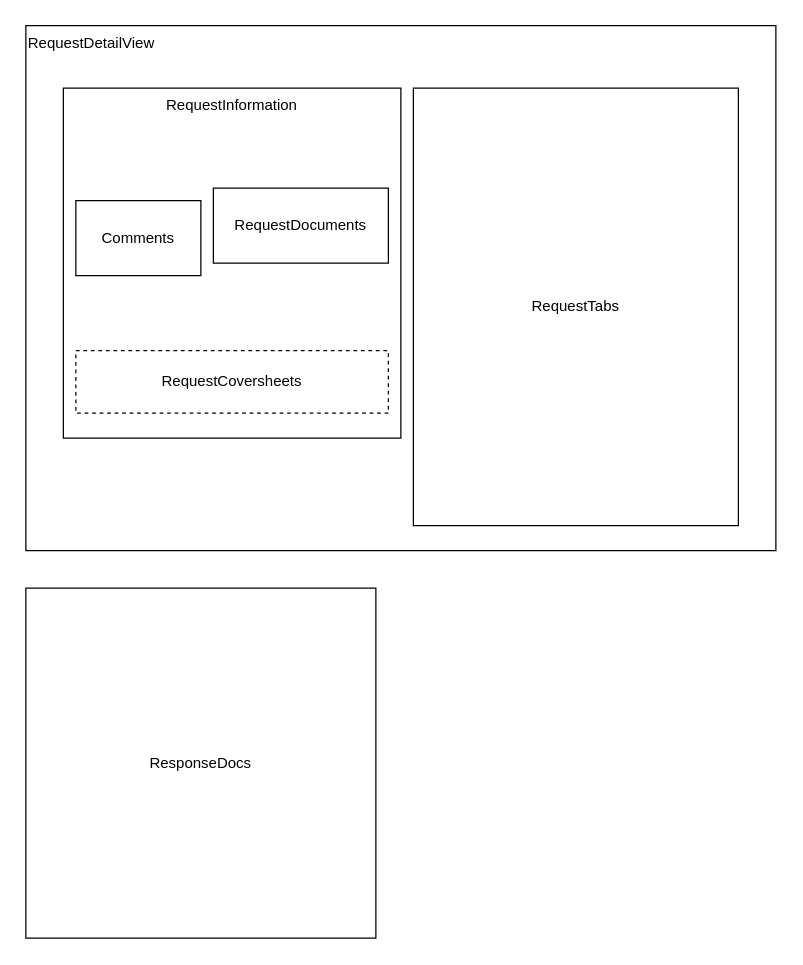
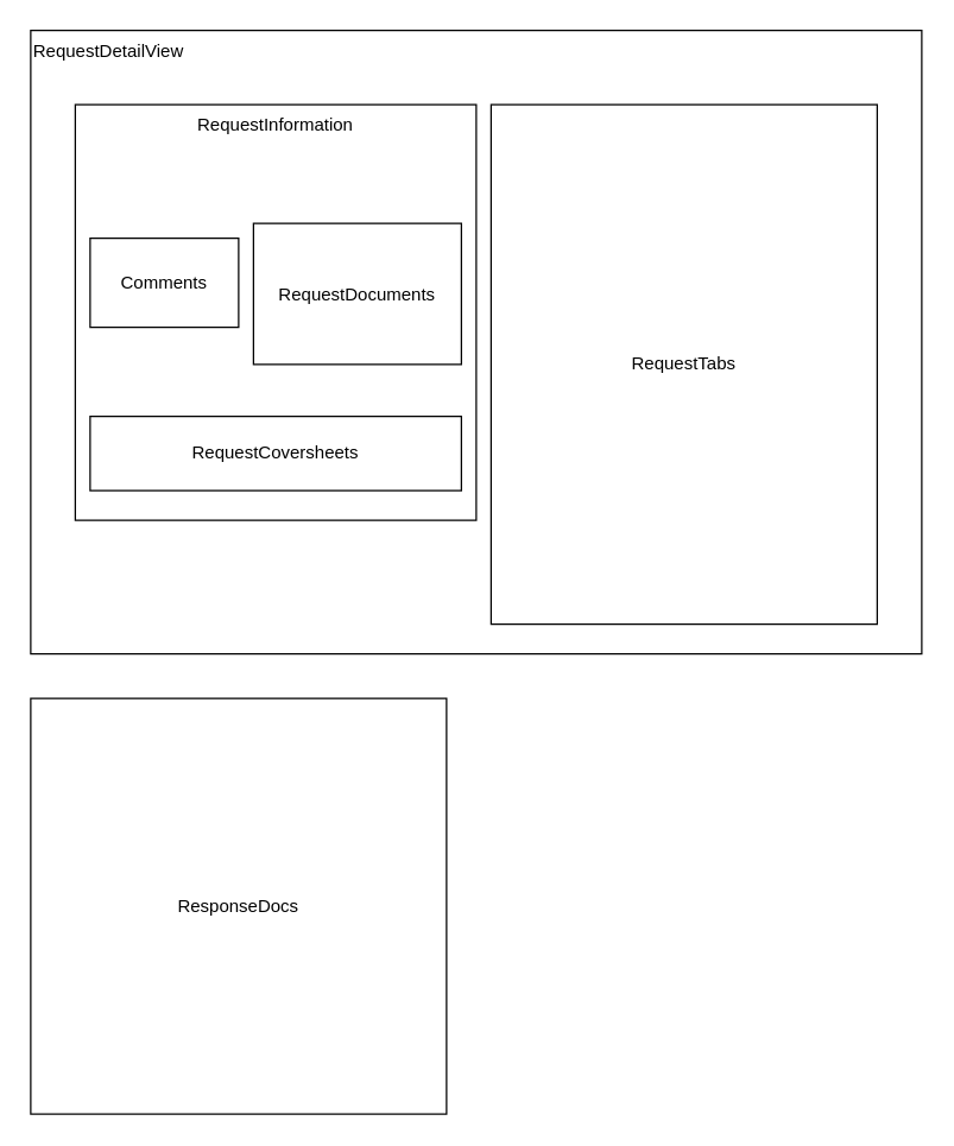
  <mxCell id="0" />
  <mxCell id="1" parent="0" />
  <mxCell id="2" value="&lt;div style=&quot;&quot;&gt;&lt;span style=&quot;background-color: initial;&quot;&gt;RequestDetailView&lt;/span&gt;&lt;/div&gt;" style="rounded=0;whiteSpace=wrap;html=1;align=left;verticalAlign=top;" vertex="1" parent="1"><mxGeometry x="20" y="20" width="600" height="420" as="geometry" /></mxCell>
  <mxCell id="3" value="RequestInformation" style="rounded=0;whiteSpace=wrap;html=1;verticalAlign=top;" vertex="1" parent="1"><mxGeometry x="50" y="70" width="270" height="280" as="geometry" /></mxCell>
  <mxCell id="4" value="RequestTabs" style="rounded=0;whiteSpace=wrap;html=1;" vertex="1" parent="1"><mxGeometry x="330" y="70" width="260" height="350" as="geometry" /></mxCell>
- <mxCell id="5" value="RequestDocuments" style="rounded=0;whiteSpace=wrap;html=1;" vertex="1" parent="1"><mxGeometry x="170" y="150" width="140" height="60" as="geometry" /></mxCell>
- <mxCell id="6" value="RequestCoversheets" style="rounded=0;whiteSpace=wrap;html=1;dashed=1;" vertex="1" parent="1"><mxGeometry x="60" y="280" width="250" height="50" as="geometry" /></mxCell>
+ <mxCell id="5" value="RequestDocuments" style="rounded=0;whiteSpace=wrap;html=1;" vertex="1" parent="1"><mxGeometry x="170" y="150" width="140" height="95" as="geometry" /></mxCell>
+ <mxCell id="6" value="RequestCoversheets" style="rounded=0;whiteSpace=wrap;html=1;" vertex="1" parent="1"><mxGeometry x="60" y="280" width="250" height="50" as="geometry" /></mxCell>
  <mxCell id="7" value="ResponseDocs" style="whiteSpace=wrap;html=1;aspect=fixed;" vertex="1" parent="1"><mxGeometry x="20" y="470" width="280" height="280" as="geometry" /></mxCell>
  <mxCell id="8" value="Comments" style="rounded=0;whiteSpace=wrap;html=1;" vertex="1" parent="1"><mxGeometry x="60" y="160" width="100" height="60" as="geometry" /></mxCell>
